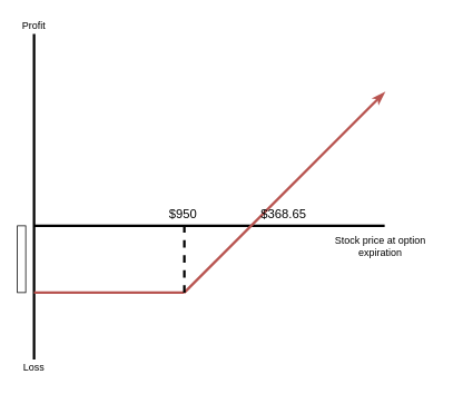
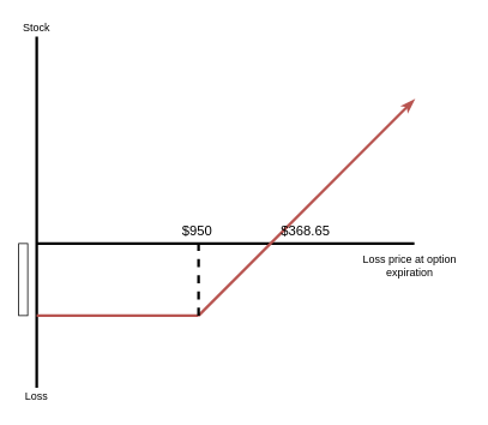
  <mxCell id="0" />
  <mxCell id="1" parent="0" />
  <mxCell id="2" value="" style="endArrow=none;html=1;strokeWidth=3;" edge="1" parent="1"><mxGeometry width="50" height="50" relative="1" as="geometry"><mxPoint x="40" y="430" as="sourcePoint" /><mxPoint x="40" y="40" as="targetPoint" /></mxGeometry></mxCell>
  <mxCell id="3" value="" style="endArrow=none;html=1;strokeWidth=3;" edge="1" parent="1"><mxGeometry width="50" height="50" relative="1" as="geometry"><mxPoint x="460" y="270" as="sourcePoint" /><mxPoint x="40" y="270" as="targetPoint" /></mxGeometry></mxCell>
  <mxCell id="4" value="" style="endArrow=classicThin;html=1;strokeWidth=3;fillColor=#f8cecc;strokeColor=#b85450;endFill=1;" edge="1" parent="1"><mxGeometry width="50" height="50" relative="1" as="geometry"><mxPoint x="220" y="350" as="sourcePoint" /><mxPoint x="460" y="110" as="targetPoint" /></mxGeometry></mxCell>
  <mxCell id="5" value="" style="endArrow=none;html=1;strokeWidth=3;fillColor=#f8cecc;strokeColor=#b85450;endFill=0;" edge="1" parent="1"><mxGeometry width="50" height="50" relative="1" as="geometry"><mxPoint x="40" y="350" as="sourcePoint" /><mxPoint x="220" y="350" as="targetPoint" /></mxGeometry></mxCell>
  <mxCell id="6" value="Loss" style="text;html=1;strokeColor=none;fillColor=none;align=center;verticalAlign=middle;whiteSpace=wrap;rounded=0;" vertex="1" parent="1"><mxGeometry x="20" y="430" width="40" height="20" as="geometry" /></mxCell>
- <mxCell id="7" value="Profit" style="text;html=1;strokeColor=none;fillColor=none;align=center;verticalAlign=middle;whiteSpace=wrap;rounded=0;" vertex="1" parent="1"><mxGeometry x="20" y="20" width="40" height="20" as="geometry" /></mxCell>
+ <mxCell id="7" value="Stock" style="text;html=1;strokeColor=none;fillColor=none;align=center;verticalAlign=middle;whiteSpace=wrap;rounded=0;" vertex="1" parent="1"><mxGeometry x="20" y="20" width="40" height="20" as="geometry" /></mxCell>
  <mxCell id="8" value="" style="endArrow=none;dashed=1;html=1;strokeWidth=3;" edge="1" parent="1"><mxGeometry width="50" height="50" relative="1" as="geometry"><mxPoint x="220" y="350" as="sourcePoint" /><mxPoint x="220" y="270" as="targetPoint" /></mxGeometry></mxCell>
  <mxCell id="9" value="&lt;font style=&quot;font-size: 15px&quot;&gt;$950&lt;/font&gt;" style="text;html=1;" vertex="1" parent="1"><mxGeometry x="200" y="240" width="40" height="30" as="geometry" /></mxCell>
  <mxCell id="10" value="&lt;font style=&quot;font-size: 15px&quot;&gt;$368.65&lt;/font&gt;" style="text;html=1;" vertex="1" parent="1"><mxGeometry x="310" y="240" width="40" height="30" as="geometry" /></mxCell>
  <mxCell id="11" value="" style="rounded=0;whiteSpace=wrap;html=1;" vertex="1" parent="1"><mxGeometry x="20" y="270" width="10" height="80" as="geometry" /></mxCell>
- <mxCell id="12" value="Stock price at option expiration" style="text;html=1;strokeColor=none;fillColor=none;align=center;verticalAlign=middle;whiteSpace=wrap;rounded=0;" vertex="1" parent="1"><mxGeometry x="390" y="280" width="130" height="30" as="geometry" /></mxCell>
+ <mxCell id="12" value="Loss price at option expiration" style="text;html=1;strokeColor=none;fillColor=none;align=center;verticalAlign=middle;whiteSpace=wrap;rounded=0;" vertex="1" parent="1"><mxGeometry x="390" y="280" width="130" height="30" as="geometry" /></mxCell>
